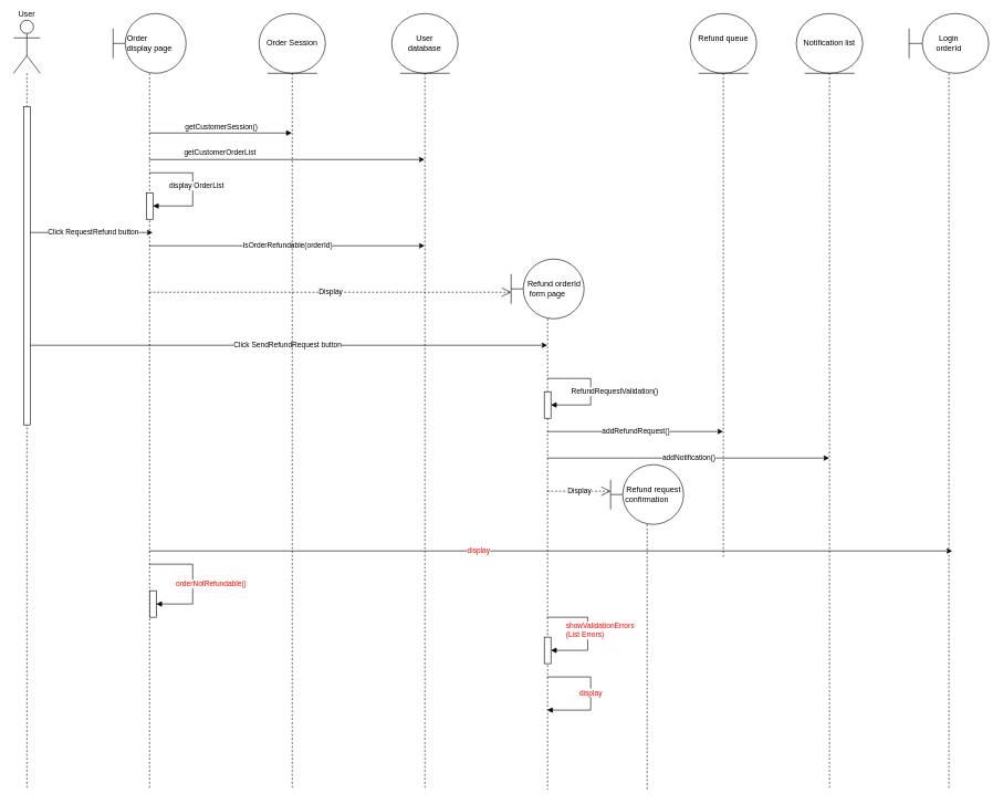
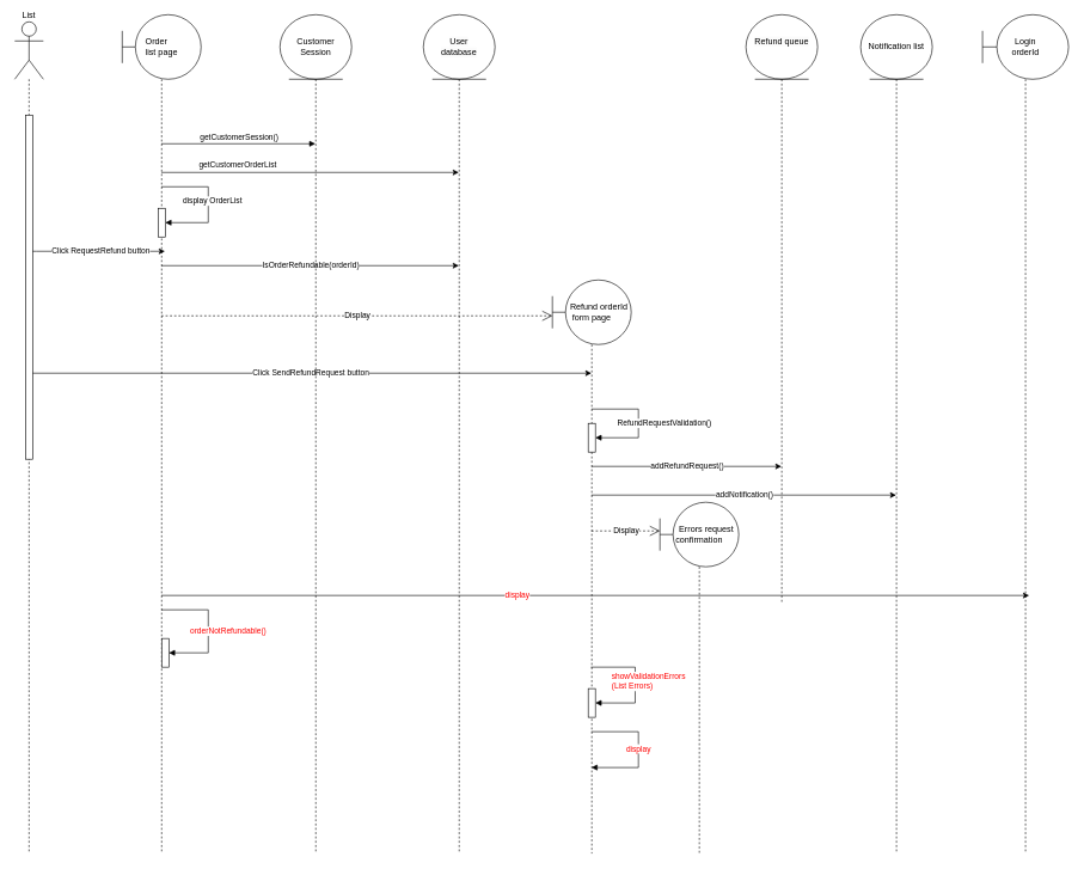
  <mxCell id="0" />
  <mxCell id="1" parent="0" />
  <mxCell id="2" value="&lt;span style=&quot;color: rgb(0, 0, 0); font-family: Helvetica; font-size: 12px; font-style: normal; font-variant-ligatures: normal; font-variant-caps: normal; font-weight: 400; letter-spacing: normal; orphans: 2; text-align: center; text-indent: 0px; text-transform: none; widows: 2; word-spacing: 0px; -webkit-text-stroke-width: 0px; background-color: rgb(251, 251, 251); text-decoration-thickness: initial; text-decoration-style: initial; text-decoration-color: initial; float: none; display: inline !important;&quot;&gt;User &lt;br&gt;database&lt;/span&gt;" style="shape=umlLifeline;perimeter=lifelinePerimeter;whiteSpace=wrap;html=1;container=1;dropTarget=0;collapsible=0;recursiveResize=0;outlineConnect=0;portConstraint=eastwest;newEdgeStyle={&quot;curved&quot;:0,&quot;rounded&quot;:0};participant=umlEntity;size=90;verticalAlign=middle;" parent="1" vertex="1"><mxGeometry x="590" y="20" width="100" height="1170" as="geometry" /></mxCell>
  <mxCell id="3" value="&#10;&lt;span style=&quot;color: rgb(0, 0, 0); font-family: Helvetica; font-size: 12px; font-style: normal; font-variant-ligatures: normal; font-variant-caps: normal; font-weight: 400; letter-spacing: normal; orphans: 2; text-align: center; text-indent: 0px; text-transform: none; widows: 2; word-spacing: 0px; -webkit-text-stroke-width: 0px; background-color: rgb(251, 251, 251); text-decoration-thickness: initial; text-decoration-style: initial; text-decoration-color: initial; float: none; display: inline !important;&quot;&gt;Refund queue&lt;/span&gt;&#10;&#10;" style="shape=umlLifeline;perimeter=lifelinePerimeter;whiteSpace=wrap;html=1;container=1;dropTarget=0;collapsible=0;recursiveResize=0;outlineConnect=0;portConstraint=eastwest;newEdgeStyle={&quot;curved&quot;:0,&quot;rounded&quot;:0};participant=umlEntity;size=90;" parent="1" vertex="1"><mxGeometry x="1040" y="20" width="100" height="820" as="geometry" /></mxCell>
  <mxCell id="4" value="IsOrderRefundable(orderId)" style="edgeStyle=orthogonalEdgeStyle;rounded=0;orthogonalLoop=1;jettySize=auto;html=1;curved=0;" edge="1" parent="1"><mxGeometry relative="1" as="geometry"><mxPoint x="224.5" y="370" as="sourcePoint" /><mxPoint x="639.5" y="370" as="targetPoint" /></mxGeometry></mxCell>
  <mxCell id="5" value="getCustomerOrderList" style="edgeStyle=orthogonalEdgeStyle;rounded=0;orthogonalLoop=1;jettySize=auto;html=1;curved=0;" edge="1" parent="1"><mxGeometry x="-0.492" y="10" relative="1" as="geometry"><mxPoint x="224.5" y="240" as="sourcePoint" /><mxPoint x="639.5" y="240" as="targetPoint" /><mxPoint x="1" as="offset" /></mxGeometry></mxCell>
  <mxCell id="6" value="Click SendRefundRequest button" style="rounded=0;orthogonalLoop=1;jettySize=auto;html=1;" edge="1" parent="1" source="13"><mxGeometry relative="1" as="geometry"><mxPoint x="224.5" y="480" as="sourcePoint" /><mxPoint x="824.5" y="520" as="targetPoint" /></mxGeometry></mxCell>
  <mxCell id="7" value="display" style="rounded=0;orthogonalLoop=1;jettySize=auto;html=1;fontColor=#FF0000;" edge="1" parent="1" source="8"><mxGeometry x="-0.181" relative="1" as="geometry"><mxPoint x="230.004" y="830" as="sourcePoint" /><mxPoint x="1435.004" y="830" as="targetPoint" /><Array as="points" /><mxPoint as="offset" /></mxGeometry></mxCell>
- <mxCell id="8" value="&lt;div style=&quot;text-align: justify;&quot;&gt;&lt;span style=&quot;background-color: initial;&quot;&gt;Order&amp;nbsp;&lt;/span&gt;&lt;/div&gt;&lt;div style=&quot;text-align: justify;&quot;&gt;&lt;span style=&quot;background-color: initial;&quot;&gt;display page&lt;/span&gt;&lt;/div&gt;" style="shape=umlLifeline;perimeter=lifelinePerimeter;whiteSpace=wrap;html=1;container=1;dropTarget=0;collapsible=0;recursiveResize=0;outlineConnect=0;portConstraint=eastwest;newEdgeStyle={&quot;curved&quot;:0,&quot;rounded&quot;:0};participant=umlBoundary;rounded=1;shadow=0;size=90;align=center;" parent="1" vertex="1"><mxGeometry x="170" y="20" width="110" height="1170" as="geometry" /></mxCell>
+ <mxCell id="8" value="&lt;div style=&quot;text-align: justify;&quot;&gt;&lt;span style=&quot;background-color: initial;&quot;&gt;Order&amp;nbsp;&lt;/span&gt;&lt;/div&gt;&lt;div style=&quot;text-align: justify;&quot;&gt;&lt;span style=&quot;background-color: initial;&quot;&gt;list page&lt;/span&gt;&lt;/div&gt;" style="shape=umlLifeline;perimeter=lifelinePerimeter;whiteSpace=wrap;html=1;container=1;dropTarget=0;collapsible=0;recursiveResize=0;outlineConnect=0;portConstraint=eastwest;newEdgeStyle={&quot;curved&quot;:0,&quot;rounded&quot;:0};participant=umlBoundary;rounded=1;shadow=0;size=90;align=center;" parent="1" vertex="1"><mxGeometry x="170" y="20" width="110" height="1170" as="geometry" /></mxCell>
  <mxCell id="9" value="" style="html=1;points=[[0,0,0,0,5],[0,1,0,0,-5],[1,0,0,0,5],[1,1,0,0,-5]];perimeter=orthogonalPerimeter;outlineConnect=0;targetShapes=umlLifeline;portConstraint=eastwest;newEdgeStyle={&quot;curved&quot;:0,&quot;rounded&quot;:0};" vertex="1" parent="8"><mxGeometry x="50" y="270" width="10" height="40" as="geometry" /></mxCell>
  <mxCell id="10" value="display OrderList" style="html=1;align=left;spacingLeft=2;endArrow=block;rounded=0;edgeStyle=orthogonalEdgeStyle;curved=0;rounded=0;" edge="1" target="9" parent="8" source="8"><mxGeometry x="-0.709" y="-20" relative="1" as="geometry"><mxPoint x="60" y="250" as="sourcePoint" /><Array as="points"><mxPoint x="120" y="240" /><mxPoint x="120" y="290" /></Array><mxPoint as="offset" /></mxGeometry></mxCell>
  <mxCell id="11" value="" style="html=1;points=[[0,0,0,0,5],[0,1,0,0,-5],[1,0,0,0,5],[1,1,0,0,-5]];perimeter=orthogonalPerimeter;outlineConnect=0;targetShapes=umlLifeline;portConstraint=eastwest;newEdgeStyle={&quot;curved&quot;:0,&quot;rounded&quot;:0};" vertex="1" parent="8"><mxGeometry x="55" y="870" width="10" height="40" as="geometry" /></mxCell>
  <mxCell id="12" value="orderNotRefundable()" style="html=1;align=left;spacingLeft=2;endArrow=block;rounded=0;edgeStyle=orthogonalEdgeStyle;curved=0;rounded=0;fontColor=#FF0000;" edge="1" target="11" parent="8" source="8"><mxGeometry x="0.723" y="-30" relative="1" as="geometry"><mxPoint x="60" y="850" as="sourcePoint" /><Array as="points"><mxPoint x="120" y="830" /><mxPoint x="120" y="890" /></Array><mxPoint x="1" as="offset" /></mxGeometry></mxCell>
- <mxCell id="13" value="User" style="shape=umlLifeline;perimeter=lifelinePerimeter;whiteSpace=wrap;html=1;container=1;dropTarget=0;collapsible=0;recursiveResize=0;outlineConnect=0;portConstraint=eastwest;newEdgeStyle={&quot;curved&quot;:0,&quot;rounded&quot;:0};participant=umlActor;size=80;verticalAlign=bottom;horizontal=1;labelPosition=center;verticalLabelPosition=top;align=center;" parent="1" vertex="1"><mxGeometry x="20" y="30" width="40" height="1160" as="geometry" /></mxCell>
+ <mxCell id="13" value="List" style="shape=umlLifeline;perimeter=lifelinePerimeter;whiteSpace=wrap;html=1;container=1;dropTarget=0;collapsible=0;recursiveResize=0;outlineConnect=0;portConstraint=eastwest;newEdgeStyle={&quot;curved&quot;:0,&quot;rounded&quot;:0};participant=umlActor;size=80;verticalAlign=bottom;horizontal=1;labelPosition=center;verticalLabelPosition=top;align=center;" parent="1" vertex="1"><mxGeometry x="20" y="30" width="40" height="1160" as="geometry" /></mxCell>
  <mxCell id="14" value="" style="html=1;points=[[0,0,0,0,5],[0,1,0,0,-5],[1,0,0,0,5],[1,1,0,0,-5]];perimeter=orthogonalPerimeter;outlineConnect=0;targetShapes=umlLifeline;portConstraint=eastwest;newEdgeStyle={&quot;curved&quot;:0,&quot;rounded&quot;:0};" parent="13" vertex="1"><mxGeometry x="15" y="130" width="10" height="480" as="geometry" /></mxCell>
  <mxCell id="15" value="addRefundRequest()" style="rounded=0;orthogonalLoop=1;jettySize=auto;html=1;" edge="1" parent="1" target="3"><mxGeometry relative="1" as="geometry"><mxPoint x="824.5" y="650" as="sourcePoint" /><mxPoint x="1149.5" y="650" as="targetPoint" /></mxGeometry></mxCell>
  <mxCell id="16" value="addNotification()" style="rounded=0;orthogonalLoop=1;jettySize=auto;html=1;" edge="1" parent="1" target="23"><mxGeometry relative="1" as="geometry"><mxPoint x="824.5" y="690" as="sourcePoint" /><mxPoint x="1299.5" y="690" as="targetPoint" /></mxGeometry></mxCell>
  <mxCell id="17" value="&lt;div style=&quot;&quot;&gt;&amp;nbsp; &amp;nbsp; &amp;nbsp; Refund orderId form page&lt;/div&gt;" style="shape=umlLifeline;perimeter=lifelinePerimeter;whiteSpace=wrap;html=1;container=1;dropTarget=0;collapsible=0;recursiveResize=0;outlineConnect=0;portConstraint=eastwest;newEdgeStyle={&quot;curved&quot;:0,&quot;rounded&quot;:0};participant=umlBoundary;rounded=1;shadow=0;size=90;align=center;" parent="1" vertex="1"><mxGeometry x="770" y="390" width="110" height="800" as="geometry" /></mxCell>
  <mxCell id="18" value="" style="html=1;points=[[0,0,0,0,5],[0,1,0,0,-5],[1,0,0,0,5],[1,1,0,0,-5]];perimeter=orthogonalPerimeter;outlineConnect=0;targetShapes=umlLifeline;portConstraint=eastwest;newEdgeStyle={&quot;curved&quot;:0,&quot;rounded&quot;:0};" vertex="1" parent="17"><mxGeometry x="50" y="200" width="10" height="40" as="geometry" /></mxCell>
  <mxCell id="19" value="RefundRequestValidation()" style="html=1;align=left;spacingLeft=2;endArrow=block;rounded=0;edgeStyle=orthogonalEdgeStyle;curved=0;rounded=0;" edge="1" target="18" parent="17" source="17"><mxGeometry x="0.689" y="-20" relative="1" as="geometry"><mxPoint x="60" y="180" as="sourcePoint" /><Array as="points"><mxPoint x="120" y="180" /><mxPoint x="120" y="220" /></Array><mxPoint x="1" as="offset" /></mxGeometry></mxCell>
  <mxCell id="20" value="" style="html=1;points=[[0,0,0,0,5],[0,1,0,0,-5],[1,0,0,0,5],[1,1,0,0,-5]];perimeter=orthogonalPerimeter;outlineConnect=0;targetShapes=umlLifeline;portConstraint=eastwest;newEdgeStyle={&quot;curved&quot;:0,&quot;rounded&quot;:0};" vertex="1" parent="17"><mxGeometry x="50" y="569.94" width="10" height="40" as="geometry" /></mxCell>
  <mxCell id="21" value="showValidationErrors&lt;br&gt;(List Errors)" style="html=1;align=left;spacingLeft=2;endArrow=block;rounded=0;edgeStyle=orthogonalEdgeStyle;curved=0;rounded=0;fontColor=#FF0000;" edge="1" target="20" parent="17"><mxGeometry x="-0.695" y="-20" relative="1" as="geometry"><mxPoint x="53.824" y="539.999" as="sourcePoint" /><Array as="points"><mxPoint x="115.5" y="539.94" /><mxPoint x="115.5" y="589.94" /></Array><mxPoint as="offset" /></mxGeometry></mxCell>
- <mxCell id="22" value="&lt;div style=&quot;&quot;&gt;&amp;nbsp; &amp;nbsp; &amp;nbsp; Refund request confirmation&lt;/div&gt;" style="shape=umlLifeline;perimeter=lifelinePerimeter;whiteSpace=wrap;html=1;container=1;dropTarget=0;collapsible=0;recursiveResize=0;outlineConnect=0;portConstraint=eastwest;newEdgeStyle={&quot;curved&quot;:0,&quot;rounded&quot;:0};participant=umlBoundary;rounded=1;shadow=0;size=90;align=center;" parent="1" vertex="1"><mxGeometry x="920" y="700" width="110" height="490" as="geometry" /></mxCell>
+ <mxCell id="22" value="&lt;div style=&quot;&quot;&gt;&amp;nbsp; &amp;nbsp; &amp;nbsp; Errors request confirmation&lt;/div&gt;" style="shape=umlLifeline;perimeter=lifelinePerimeter;whiteSpace=wrap;html=1;container=1;dropTarget=0;collapsible=0;recursiveResize=0;outlineConnect=0;portConstraint=eastwest;newEdgeStyle={&quot;curved&quot;:0,&quot;rounded&quot;:0};participant=umlBoundary;rounded=1;shadow=0;size=90;align=center;" parent="1" vertex="1"><mxGeometry x="920" y="700" width="110" height="490" as="geometry" /></mxCell>
  <mxCell id="23" value="Notification list" style="shape=umlLifeline;perimeter=lifelinePerimeter;whiteSpace=wrap;html=1;container=1;dropTarget=0;collapsible=0;recursiveResize=0;outlineConnect=0;portConstraint=eastwest;newEdgeStyle={&quot;curved&quot;:0,&quot;rounded&quot;:0};participant=umlEntity;size=90;" parent="1" vertex="1"><mxGeometry x="1200" y="20" width="100" height="1170" as="geometry" /></mxCell>
- <mxCell id="24" value="Order Session" style="shape=umlLifeline;perimeter=lifelinePerimeter;whiteSpace=wrap;html=1;container=1;dropTarget=0;collapsible=0;recursiveResize=0;outlineConnect=0;portConstraint=eastwest;newEdgeStyle={&quot;curved&quot;:0,&quot;rounded&quot;:0};participant=umlEntity;size=90;" vertex="1" parent="1"><mxGeometry x="390" y="20" width="100" height="1170" as="geometry" /></mxCell>
+ <mxCell id="24" value="Customer Session" style="shape=umlLifeline;perimeter=lifelinePerimeter;whiteSpace=wrap;html=1;container=1;dropTarget=0;collapsible=0;recursiveResize=0;outlineConnect=0;portConstraint=eastwest;newEdgeStyle={&quot;curved&quot;:0,&quot;rounded&quot;:0};participant=umlEntity;size=90;" vertex="1" parent="1"><mxGeometry x="390" y="20" width="100" height="1170" as="geometry" /></mxCell>
  <mxCell id="25" value="getCustomerSession()" style="html=1;verticalAlign=bottom;endArrow=block;curved=0;rounded=0;" edge="1" parent="1"><mxGeometry width="80" relative="1" as="geometry"><mxPoint x="224.5" y="200" as="sourcePoint" /><mxPoint x="439.5" y="200" as="targetPoint" /></mxGeometry></mxCell>
  <mxCell id="26" value="Click RequestRefund button" style="rounded=0;orthogonalLoop=1;jettySize=auto;html=1;" edge="1" parent="1"><mxGeometry x="0.03" relative="1" as="geometry"><mxPoint x="45" y="350" as="sourcePoint" /><mxPoint x="229.5" y="350" as="targetPoint" /><Array as="points"><mxPoint x="50" y="350" /></Array><mxPoint as="offset" /></mxGeometry></mxCell>
  <mxCell id="27" value="Display" style="endArrow=open;endSize=12;dashed=1;html=1;rounded=0;" edge="1" parent="1" source="8"><mxGeometry width="160" relative="1" as="geometry"><mxPoint x="610" y="440" as="sourcePoint" /><mxPoint x="770" y="440" as="targetPoint" /></mxGeometry></mxCell>
  <mxCell id="28" value="Display" style="endArrow=open;endSize=12;dashed=1;html=1;rounded=0;" edge="1" parent="1" source="17"><mxGeometry width="160" relative="1" as="geometry"><mxPoint x="784.5" y="740" as="sourcePoint" /><mxPoint x="920" y="740" as="targetPoint" /></mxGeometry></mxCell>
  <mxCell id="29" value="Login &lt;br&gt;orderId" style="shape=umlLifeline;perimeter=lifelinePerimeter;whiteSpace=wrap;html=1;container=1;dropTarget=0;collapsible=0;recursiveResize=0;outlineConnect=0;portConstraint=eastwest;newEdgeStyle={&quot;curved&quot;:0,&quot;rounded&quot;:0};participant=umlBoundary;size=90;" vertex="1" parent="1"><mxGeometry x="1370" y="20" width="120" height="1170" as="geometry" /></mxCell>
  <mxCell id="30" value="display" style="html=1;verticalAlign=bottom;endArrow=block;rounded=0;edgeStyle=orthogonalEdgeStyle;fontColor=#FF0000;" edge="1" parent="1"><mxGeometry x="0.092" width="80" relative="1" as="geometry"><mxPoint x="824.324" y="1019.999" as="sourcePoint" /><mxPoint x="824.324" y="1069.999" as="targetPoint" /><Array as="points"><mxPoint x="890" y="1019.94" /><mxPoint x="890" y="1069.94" /></Array><mxPoint as="offset" /></mxGeometry></mxCell>
